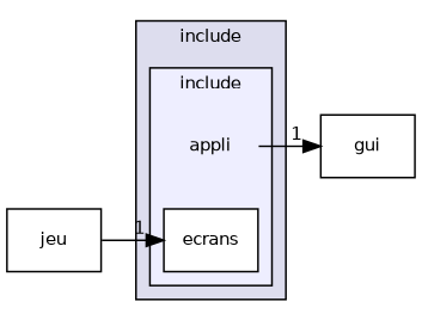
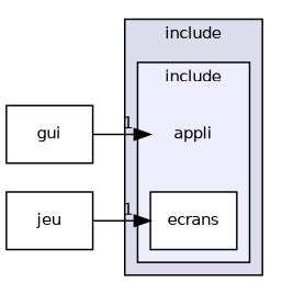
  digraph {
    compound=true
    rankdir=LR
    node [fontname=Helvetica fontsize=10 shape=box]
    edge [headlabel=1 labeldistance=1.5 labelfontname=Helvetica labelfontsize=10]
    n1 [label=appli shape=plaintext]
    n2 [color=black fillcolor=white label=ecrans style=filled]
    n3 [label=gui]
    n4 [label=jeu]
    subgraph cluster_1 {
      bgcolor="#ddddee"
      fontname=Helvetica
      fontsize=10
      label=include
      pencolor=black
      subgraph cluster_2 {
        bgcolor="#eeeeff"
        fontname=Helvetica
        fontsize=10
        label=include
        pencolor=black
        n1
        n2
      }
    }
-   n1 -> n3
+   n3 -> n1
    n4 -> n2
  }
